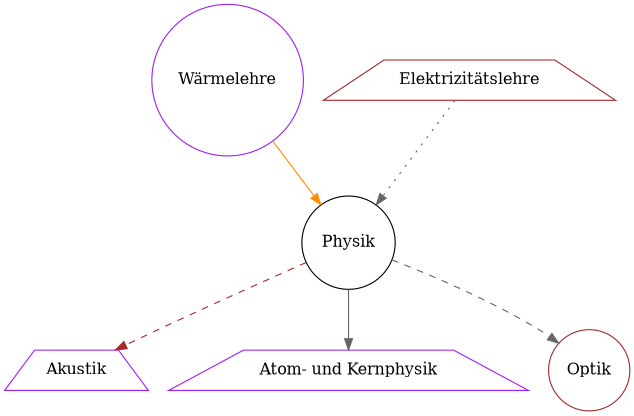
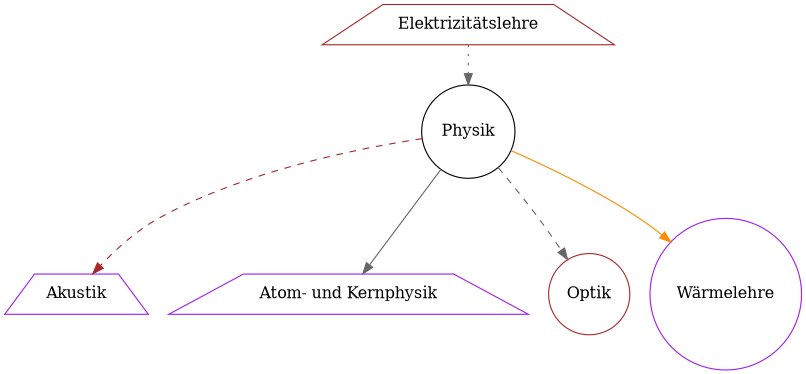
  digraph {
    node [color=purple shape=trapezium]
    edge [color=gray40 style=dashed]
    Akustik
    Physik [color=black shape=circle]
    "Atom- und Kernphysik"
    Optik [color=brown shape=circle]
    "Wärmelehre" [shape=circle]
    "Elektrizitätslehre" [color=brown]
    Physik -> Akustik [color=brown]
    Physik -> "Atom- und Kernphysik" [style=solid]
    Physik -> Optik
-   "Wärmelehre" -> Physik [color=darkorange style=solid]
+   Physik -> "Wärmelehre" [color=darkorange style=solid]
    "Elektrizitätslehre" -> Physik [style=dotted]
  }
